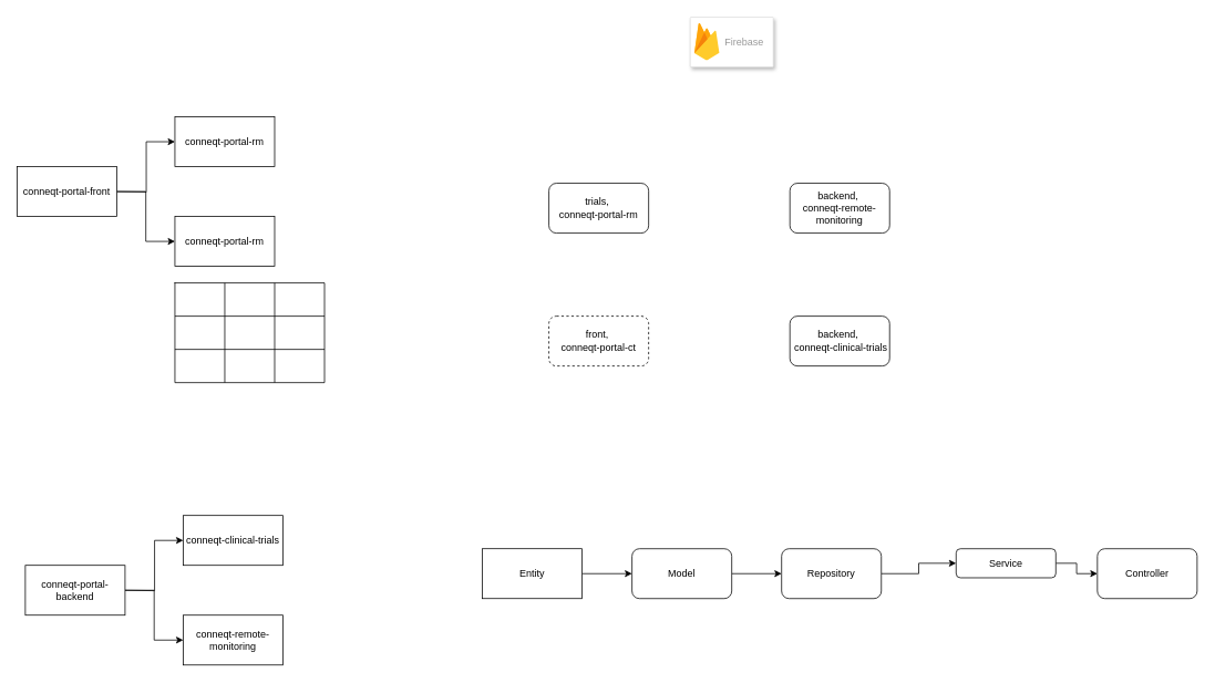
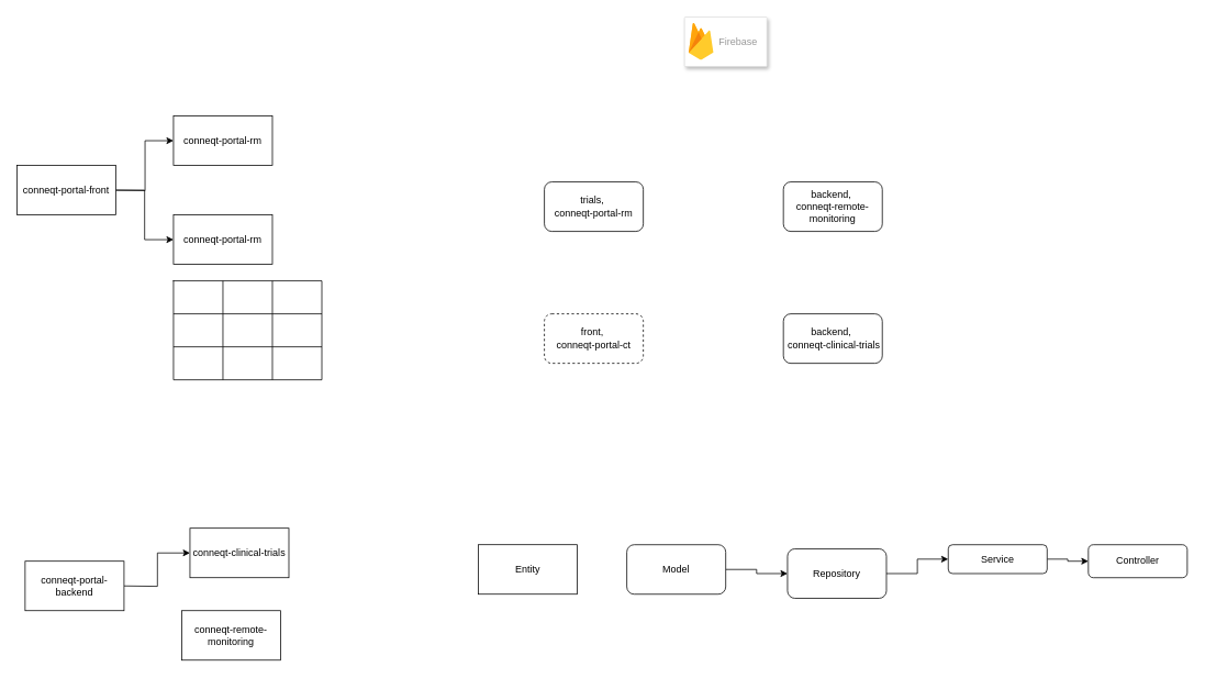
  <mxCell id="0" />
  <mxCell id="1" parent="0" />
  <mxCell id="2" value="" style="strokeColor=#dddddd;shadow=1;strokeWidth=1;rounded=1;absoluteArcSize=1;arcSize=2;" parent="1" vertex="1"><mxGeometry x="830" y="20" width="100" height="60" as="geometry" /></mxCell>
  <mxCell id="3" value="Firebase" style="sketch=0;dashed=0;connectable=0;html=1;fillColor=#5184F3;strokeColor=none;shape=mxgraph.gcp2.firebase;part=1;labelPosition=right;verticalLabelPosition=middle;align=left;verticalAlign=middle;spacingLeft=5;fontColor=#999999;fontSize=12;" parent="2" vertex="1"><mxGeometry width="30" height="45" relative="1" as="geometry"><mxPoint x="5" y="7" as="offset" /></mxGeometry></mxCell>
  <mxCell id="4" style="edgeStyle=orthogonalEdgeStyle;rounded=0;orthogonalLoop=1;jettySize=auto;html=1;entryX=0;entryY=0.5;entryDx=0;entryDy=0;" parent="1" target="7" edge="1"><mxGeometry relative="1" as="geometry"><mxPoint x="140" y="230" as="sourcePoint" /></mxGeometry></mxCell>
  <mxCell id="5" value="" style="edgeStyle=orthogonalEdgeStyle;rounded=0;orthogonalLoop=1;jettySize=auto;html=1;" parent="1" source="6" target="8" edge="1"><mxGeometry relative="1" as="geometry" /></mxCell>
  <mxCell id="6" value="conneqt-portal-front" style="rounded=0;whiteSpace=wrap;html=1;" parent="1" vertex="1"><mxGeometry x="20" y="200" width="120" height="60" as="geometry" /></mxCell>
  <mxCell id="7" value="conneqt-portal-rm" style="rounded=0;whiteSpace=wrap;html=1;" parent="1" vertex="1"><mxGeometry x="210" y="140" width="120" height="60" as="geometry" /></mxCell>
  <mxCell id="8" value="conneqt-portal-rm" style="rounded=0;whiteSpace=wrap;html=1;" parent="1" vertex="1"><mxGeometry x="210" y="260" width="120" height="60" as="geometry" /></mxCell>
  <mxCell id="9" style="edgeStyle=orthogonalEdgeStyle;rounded=0;orthogonalLoop=1;jettySize=auto;html=1;entryX=0;entryY=0.5;entryDx=0;entryDy=0;" parent="1" target="12" edge="1"><mxGeometry relative="1" as="geometry"><mxPoint x="150" y="710" as="sourcePoint" /></mxGeometry></mxCell>
- <mxCell id="10" value="" style="edgeStyle=orthogonalEdgeStyle;rounded=0;orthogonalLoop=1;jettySize=auto;html=1;" parent="1" source="11" target="13" edge="1"><mxGeometry relative="1" as="geometry" /></mxCell>
  <mxCell id="11" value="conneqt-portal-backend" style="rounded=0;whiteSpace=wrap;html=1;" parent="1" vertex="1"><mxGeometry x="30" y="680" width="120" height="60" as="geometry" /></mxCell>
- <mxCell id="12" value="conneqt-clinical-trials" style="rounded=0;whiteSpace=wrap;html=1;" parent="1" vertex="1"><mxGeometry x="220" y="620" width="120" height="60" as="geometry" /></mxCell>
+ <mxCell id="12" value="conneqt-clinical-trials" style="rounded=0;whiteSpace=wrap;html=1;" parent="1" vertex="1"><mxGeometry x="230" y="640" width="120" height="60" as="geometry" /></mxCell>
  <mxCell id="13" value="conneqt-remote-monitoring" style="rounded=0;whiteSpace=wrap;html=1;" parent="1" vertex="1"><mxGeometry x="220" y="740" width="120" height="60" as="geometry" /></mxCell>
  <mxCell id="14" value="trials,&amp;nbsp;&lt;div&gt;conneqt-portal-rm&lt;/div&gt;" style="rounded=1;whiteSpace=wrap;html=1;" parent="1" vertex="1"><mxGeometry x="660" y="220" width="120" height="60" as="geometry" /></mxCell>
  <mxCell id="15" value="front,&amp;nbsp;&lt;div&gt;conneqt-portal-ct&lt;/div&gt;" style="rounded=1;whiteSpace=wrap;html=1;dashed=1;" parent="1" vertex="1"><mxGeometry x="660" y="380" width="120" height="60" as="geometry" /></mxCell>
  <mxCell id="16" value="backend,&amp;nbsp;&lt;br&gt;&amp;nbsp;conneqt-clinical-trials" style="rounded=1;whiteSpace=wrap;html=1;" parent="1" vertex="1"><mxGeometry x="950" y="380" width="120" height="60" as="geometry" /></mxCell>
  <mxCell id="17" value="backend,&amp;nbsp;&lt;br&gt;conneqt-remote-monitoring" style="rounded=1;whiteSpace=wrap;html=1;" parent="1" vertex="1"><mxGeometry x="950" y="220" width="120" height="60" as="geometry" /></mxCell>
- <mxCell id="18" value="" style="edgeStyle=orthogonalEdgeStyle;rounded=0;orthogonalLoop=1;jettySize=auto;html=1;" parent="1" source="19" target="21" edge="1"><mxGeometry relative="1" as="geometry" /></mxCell>
  <mxCell id="19" value="Entity" style="whiteSpace=wrap;html=1;rounded=0;" parent="1" vertex="1"><mxGeometry x="580" y="660" width="120" height="60" as="geometry" /></mxCell>
  <mxCell id="20" value="" style="edgeStyle=orthogonalEdgeStyle;rounded=0;orthogonalLoop=1;jettySize=auto;html=1;" parent="1" source="21" target="23" edge="1"><mxGeometry relative="1" as="geometry" /></mxCell>
  <mxCell id="21" value="Model" style="rounded=1;whiteSpace=wrap;html=1;" parent="1" vertex="1"><mxGeometry x="760" y="660" width="120" height="60" as="geometry" /></mxCell>
  <mxCell id="22" value="" style="edgeStyle=orthogonalEdgeStyle;rounded=0;orthogonalLoop=1;jettySize=auto;html=1;" parent="1" source="23" target="25" edge="1"><mxGeometry relative="1" as="geometry" /></mxCell>
- <mxCell id="23" value="Repository" style="rounded=1;whiteSpace=wrap;html=1;" parent="1" vertex="1"><mxGeometry x="940" y="660" width="120" height="60" as="geometry" /></mxCell>
+ <mxCell id="23" value="Repository" style="rounded=1;whiteSpace=wrap;html=1;" parent="1" vertex="1"><mxGeometry x="955" y="665" width="120" height="60" as="geometry" /></mxCell>
  <mxCell id="24" value="" style="edgeStyle=orthogonalEdgeStyle;rounded=0;orthogonalLoop=1;jettySize=auto;html=1;" parent="1" source="25" target="26" edge="1"><mxGeometry relative="1" as="geometry" /></mxCell>
  <mxCell id="25" value="Service" style="rounded=1;whiteSpace=wrap;html=1;" parent="1" vertex="1"><mxGeometry x="1150" y="660" width="120" height="35" as="geometry" /></mxCell>
- <mxCell id="26" value="Controller" style="rounded=1;whiteSpace=wrap;html=1;" parent="1" vertex="1"><mxGeometry x="1320" y="660" width="120" height="60" as="geometry" /></mxCell>
+ <mxCell id="26" value="Controller" style="rounded=1;whiteSpace=wrap;html=1;" parent="1" vertex="1"><mxGeometry x="1320" y="660" width="120" height="40" as="geometry" /></mxCell>
  <mxCell id="27" value="" style="shape=table;startSize=0;container=1;collapsible=0;childLayout=tableLayout;fontSize=16;" vertex="1" parent="1"><mxGeometry x="210" y="340" width="180" height="120" as="geometry" /></mxCell>
  <mxCell id="28" value="" style="shape=tableRow;horizontal=0;startSize=0;swimlaneHead=0;swimlaneBody=0;strokeColor=inherit;top=0;left=0;bottom=0;right=0;collapsible=0;dropTarget=0;fillColor=none;points=[[0,0.5],[1,0.5]];portConstraint=eastwest;fontSize=16;" vertex="1" parent="27"><mxGeometry width="180" height="40" as="geometry" /></mxCell>
  <mxCell id="29" value="" style="shape=partialRectangle;html=1;whiteSpace=wrap;connectable=0;strokeColor=inherit;overflow=hidden;fillColor=none;top=0;left=0;bottom=0;right=0;pointerEvents=1;fontSize=16;" vertex="1" parent="28"><mxGeometry width="60" height="40" as="geometry"><mxRectangle width="60" height="40" as="alternateBounds" /></mxGeometry></mxCell>
  <mxCell id="30" value="" style="shape=partialRectangle;html=1;whiteSpace=wrap;connectable=0;strokeColor=inherit;overflow=hidden;fillColor=none;top=0;left=0;bottom=0;right=0;pointerEvents=1;fontSize=16;" vertex="1" parent="28"><mxGeometry x="60" width="60" height="40" as="geometry"><mxRectangle width="60" height="40" as="alternateBounds" /></mxGeometry></mxCell>
  <mxCell id="31" value="" style="shape=partialRectangle;html=1;whiteSpace=wrap;connectable=0;strokeColor=inherit;overflow=hidden;fillColor=none;top=0;left=0;bottom=0;right=0;pointerEvents=1;fontSize=16;" vertex="1" parent="28"><mxGeometry x="120" width="60" height="40" as="geometry"><mxRectangle width="60" height="40" as="alternateBounds" /></mxGeometry></mxCell>
  <mxCell id="32" value="" style="shape=tableRow;horizontal=0;startSize=0;swimlaneHead=0;swimlaneBody=0;strokeColor=inherit;top=0;left=0;bottom=0;right=0;collapsible=0;dropTarget=0;fillColor=none;points=[[0,0.5],[1,0.5]];portConstraint=eastwest;fontSize=16;" vertex="1" parent="27"><mxGeometry y="40" width="180" height="40" as="geometry" /></mxCell>
  <mxCell id="33" value="" style="shape=partialRectangle;html=1;whiteSpace=wrap;connectable=0;strokeColor=inherit;overflow=hidden;fillColor=none;top=0;left=0;bottom=0;right=0;pointerEvents=1;fontSize=16;" vertex="1" parent="32"><mxGeometry width="60" height="40" as="geometry"><mxRectangle width="60" height="40" as="alternateBounds" /></mxGeometry></mxCell>
  <mxCell id="34" value="" style="shape=partialRectangle;html=1;whiteSpace=wrap;connectable=0;strokeColor=inherit;overflow=hidden;fillColor=none;top=0;left=0;bottom=0;right=0;pointerEvents=1;fontSize=16;" vertex="1" parent="32"><mxGeometry x="60" width="60" height="40" as="geometry"><mxRectangle width="60" height="40" as="alternateBounds" /></mxGeometry></mxCell>
  <mxCell id="35" value="" style="shape=partialRectangle;html=1;whiteSpace=wrap;connectable=0;strokeColor=inherit;overflow=hidden;fillColor=none;top=0;left=0;bottom=0;right=0;pointerEvents=1;fontSize=16;" vertex="1" parent="32"><mxGeometry x="120" width="60" height="40" as="geometry"><mxRectangle width="60" height="40" as="alternateBounds" /></mxGeometry></mxCell>
  <mxCell id="36" value="" style="shape=tableRow;horizontal=0;startSize=0;swimlaneHead=0;swimlaneBody=0;strokeColor=inherit;top=0;left=0;bottom=0;right=0;collapsible=0;dropTarget=0;fillColor=none;points=[[0,0.5],[1,0.5]];portConstraint=eastwest;fontSize=16;" vertex="1" parent="27"><mxGeometry y="80" width="180" height="40" as="geometry" /></mxCell>
  <mxCell id="37" value="" style="shape=partialRectangle;html=1;whiteSpace=wrap;connectable=0;strokeColor=inherit;overflow=hidden;fillColor=none;top=0;left=0;bottom=0;right=0;pointerEvents=1;fontSize=16;" vertex="1" parent="36"><mxGeometry width="60" height="40" as="geometry"><mxRectangle width="60" height="40" as="alternateBounds" /></mxGeometry></mxCell>
  <mxCell id="38" value="" style="shape=partialRectangle;html=1;whiteSpace=wrap;connectable=0;strokeColor=inherit;overflow=hidden;fillColor=none;top=0;left=0;bottom=0;right=0;pointerEvents=1;fontSize=16;" vertex="1" parent="36"><mxGeometry x="60" width="60" height="40" as="geometry"><mxRectangle width="60" height="40" as="alternateBounds" /></mxGeometry></mxCell>
  <mxCell id="39" value="" style="shape=partialRectangle;html=1;whiteSpace=wrap;connectable=0;strokeColor=inherit;overflow=hidden;fillColor=none;top=0;left=0;bottom=0;right=0;pointerEvents=1;fontSize=16;" vertex="1" parent="36"><mxGeometry x="120" width="60" height="40" as="geometry"><mxRectangle width="60" height="40" as="alternateBounds" /></mxGeometry></mxCell>
